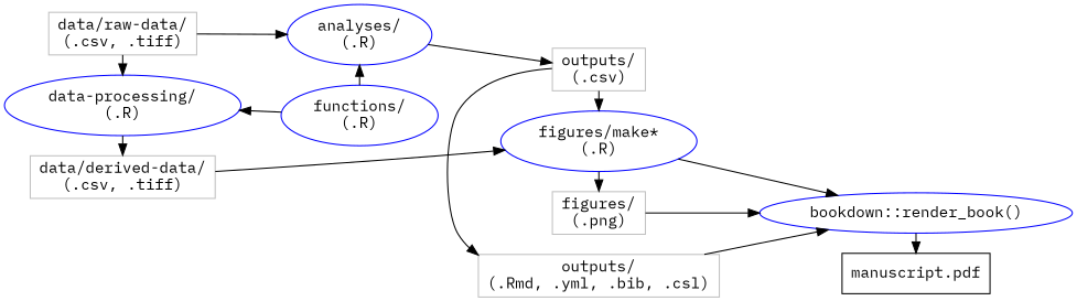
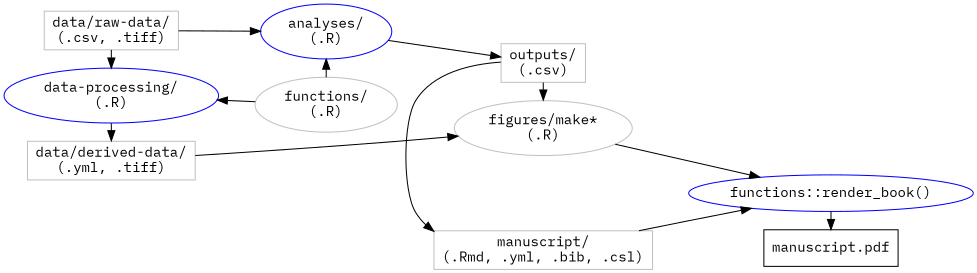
  digraph {
    fontname="IBM Plex Mono"
    rankdir=LR
    node [color=grey fontname="IBM Plex Mono" shape=box]
    edge [fontname="IBM Plex Mono"]
-   n1 [label="figures/\n(.png)"]
-   n2 [label="outputs/\n(.Rmd, .yml, .bib, .csl)"]
+   n2 [label="manuscript/\n(.Rmd, .yml, .bib, .csl)"]
    n3 [label="outputs/\n(.csv)"]
    n4 [color=blue label="data-processing/\n(.R)" shape=oval]
    n5 [color=blue label="analyses/\n(.R)" shape=oval]
    n6 [label="data/raw-data/\n(.csv, .tiff)"]
-   n7 [label="data/derived-data/\n(.csv, .tiff)"]
-   n8 [color=blue label="functions/\n(.R)" shape=oval]
-   n9 [color=blue label="figures/make*\n(.R)" shape=oval]
-   n10 [color=blue label="bookdown::render_book()" shape=oval]
+   n7 [label="data/derived-data/\n(.yml, .tiff)"]
+   n8 [label="functions/\n(.R)" shape=oval]
+   n9 [label="figures/make*\n(.R)" shape=oval]
+   n10 [color=blue label="functions::render_book()" shape=oval]
    n11 [color=black label="manuscript.pdf"]
    subgraph sub_1 {
-     n1
      n2
      n3
    }
    subgraph sub_2 {
      n4
      n5
    }
    subgraph sub_3 {
      rank=same
      n4
      n6
      n7
    }
    subgraph sub_4 {
      rank=same
      n5
      n8
    }
    subgraph sub_5 {
      rank=same
-     n1
      n2
      n3
      n9
    }
    subgraph sub_6 {
      rank=same
      n10
      n11
    }
-   n1 -> n10
    n2 -> n10
    n3 -> n2
    n3 -> n9
    n4 -> n7
    n5 -> n3
    n6 -> n4
    n6 -> n5
    n7 -> n9
    n8 -> n4 [constraint=false]
    n8 -> n5 [constraint=false]
-   n9 -> n1
    n9 -> n10
    n10 -> n11
  }
